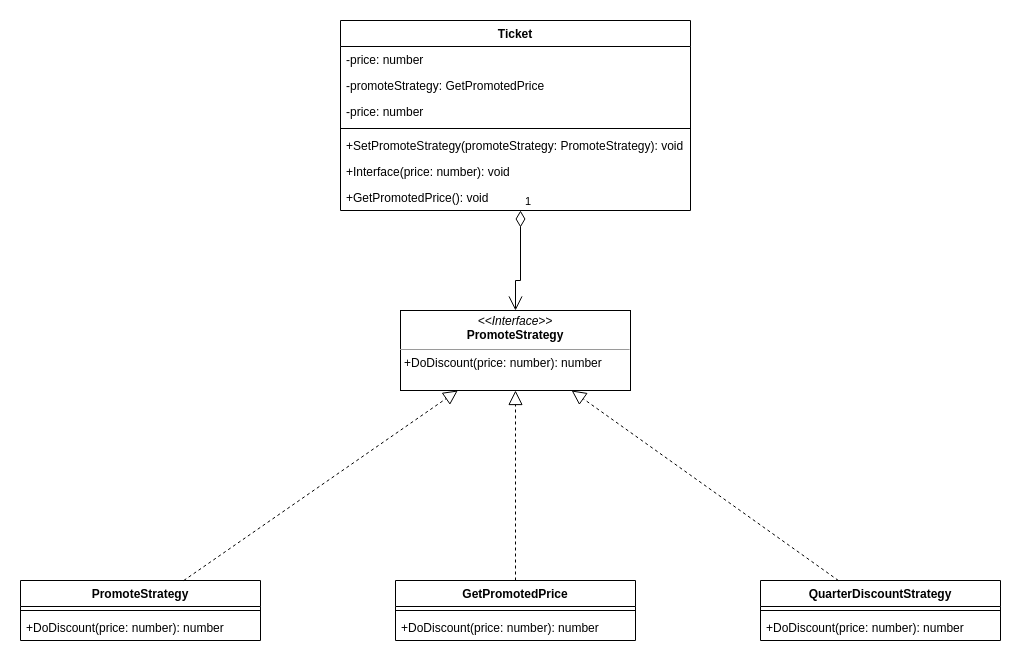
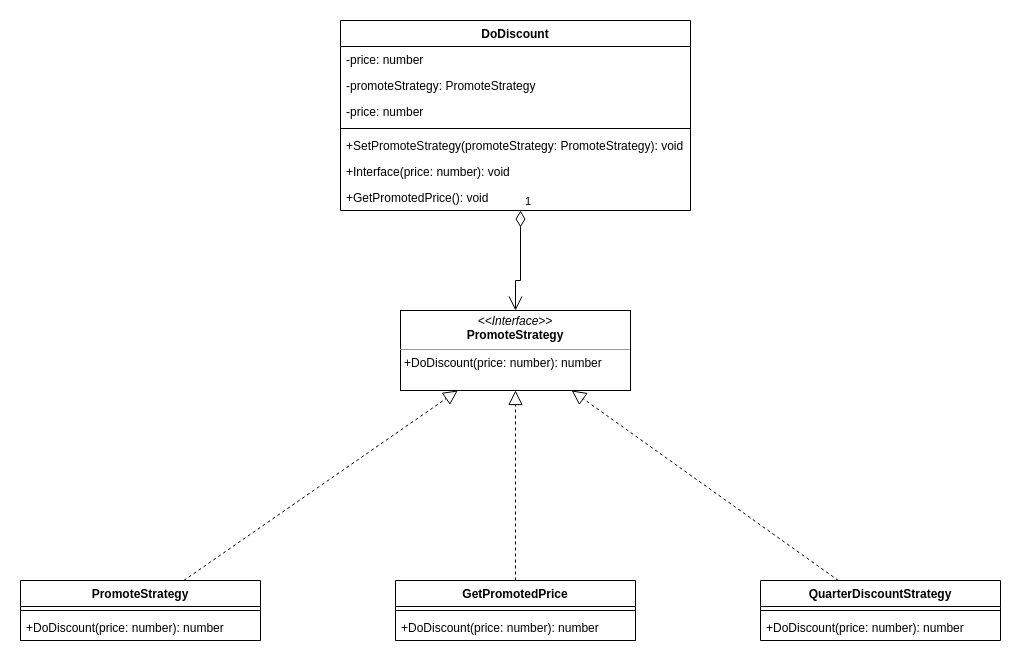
  <mxCell id="0" />
  <mxCell id="1" parent="0" />
- <mxCell id="2" value="Ticket" style="swimlane;fontStyle=1;align=center;verticalAlign=top;childLayout=stackLayout;horizontal=1;startSize=26;horizontalStack=0;resizeParent=1;resizeParentMax=0;resizeLast=0;collapsible=1;marginBottom=0;" vertex="1" parent="1"><mxGeometry x="340" y="20" width="350" height="190" as="geometry" /></mxCell>
+ <mxCell id="2" value="DoDiscount" style="swimlane;fontStyle=1;align=center;verticalAlign=top;childLayout=stackLayout;horizontal=1;startSize=26;horizontalStack=0;resizeParent=1;resizeParentMax=0;resizeLast=0;collapsible=1;marginBottom=0;" vertex="1" parent="1"><mxGeometry x="340" y="20" width="350" height="190" as="geometry" /></mxCell>
  <mxCell id="3" value="-price: number" style="text;strokeColor=none;fillColor=none;align=left;verticalAlign=top;spacingLeft=4;spacingRight=4;overflow=hidden;rotatable=0;points=[[0,0.5],[1,0.5]];portConstraint=eastwest;" vertex="1" parent="2"><mxGeometry y="26" width="350" height="26" as="geometry" /></mxCell>
- <mxCell id="4" value="-promoteStrategy: GetPromotedPrice" style="text;strokeColor=none;fillColor=none;align=left;verticalAlign=top;spacingLeft=4;spacingRight=4;overflow=hidden;rotatable=0;points=[[0,0.5],[1,0.5]];portConstraint=eastwest;" vertex="1" parent="2"><mxGeometry y="52" width="350" height="26" as="geometry" /></mxCell>
+ <mxCell id="4" value="-promoteStrategy: PromoteStrategy" style="text;strokeColor=none;fillColor=none;align=left;verticalAlign=top;spacingLeft=4;spacingRight=4;overflow=hidden;rotatable=0;points=[[0,0.5],[1,0.5]];portConstraint=eastwest;" vertex="1" parent="2"><mxGeometry y="52" width="350" height="26" as="geometry" /></mxCell>
  <mxCell id="5" value="-price: number" style="text;strokeColor=none;fillColor=none;align=left;verticalAlign=top;spacingLeft=4;spacingRight=4;overflow=hidden;rotatable=0;points=[[0,0.5],[1,0.5]];portConstraint=eastwest;" vertex="1" parent="2"><mxGeometry y="78" width="350" height="26" as="geometry" /></mxCell>
  <mxCell id="6" value="" style="line;strokeWidth=1;fillColor=none;align=left;verticalAlign=middle;spacingTop=-1;spacingLeft=3;spacingRight=3;rotatable=0;labelPosition=right;points=[];portConstraint=eastwest;" vertex="1" parent="2"><mxGeometry y="104" width="350" height="8" as="geometry" /></mxCell>
  <mxCell id="7" value="+SetPromoteStrategy(promoteStrategy: PromoteStrategy): void" style="text;strokeColor=none;fillColor=none;align=left;verticalAlign=top;spacingLeft=4;spacingRight=4;overflow=hidden;rotatable=0;points=[[0,0.5],[1,0.5]];portConstraint=eastwest;" vertex="1" parent="2"><mxGeometry y="112" width="350" height="26" as="geometry" /></mxCell>
  <mxCell id="8" value="+Interface(price: number): void" style="text;strokeColor=none;fillColor=none;align=left;verticalAlign=top;spacingLeft=4;spacingRight=4;overflow=hidden;rotatable=0;points=[[0,0.5],[1,0.5]];portConstraint=eastwest;" vertex="1" parent="2"><mxGeometry y="138" width="350" height="26" as="geometry" /></mxCell>
  <mxCell id="9" value="+GetPromotedPrice(): void" style="text;strokeColor=none;fillColor=none;align=left;verticalAlign=top;spacingLeft=4;spacingRight=4;overflow=hidden;rotatable=0;points=[[0,0.5],[1,0.5]];portConstraint=eastwest;" vertex="1" parent="2"><mxGeometry y="164" width="350" height="26" as="geometry" /></mxCell>
  <mxCell id="10" value="&lt;p style=&quot;margin: 0px ; margin-top: 4px ; text-align: center&quot;&gt;&lt;i&gt;&amp;lt;&amp;lt;Interface&amp;gt;&amp;gt;&lt;/i&gt;&lt;br&gt;&lt;b&gt;PromoteStrategy&lt;/b&gt;&lt;/p&gt;&lt;hr size=&quot;1&quot;&gt;&lt;p style=&quot;margin: 0px ; margin-left: 4px&quot;&gt;+DoDiscount(price: number): number&lt;br&gt;&lt;/p&gt;" style="verticalAlign=top;align=left;overflow=fill;fontSize=12;fontFamily=Helvetica;html=1;" vertex="1" parent="1"><mxGeometry x="400" y="310" width="230" height="80" as="geometry" /></mxCell>
  <mxCell id="11" value="1" style="endArrow=open;html=1;endSize=12;startArrow=diamondThin;startSize=14;startFill=0;edgeStyle=orthogonalEdgeStyle;align=left;verticalAlign=bottom;rounded=0;" edge="1" parent="1" source="2" target="10"><mxGeometry x="-1" y="3" relative="1" as="geometry"><mxPoint x="600" y="240" as="sourcePoint" /><mxPoint x="670" y="210" as="targetPoint" /><Array as="points"><mxPoint x="520" y="280" /><mxPoint x="515" y="280" /></Array></mxGeometry></mxCell>
  <mxCell id="12" value="PromoteStrategy" style="swimlane;fontStyle=1;align=center;verticalAlign=top;childLayout=stackLayout;horizontal=1;startSize=26;horizontalStack=0;resizeParent=1;resizeParentMax=0;resizeLast=0;collapsible=1;marginBottom=0;" vertex="1" parent="1"><mxGeometry x="20" y="580" width="240" height="60" as="geometry" /></mxCell>
  <mxCell id="13" value="" style="line;strokeWidth=1;fillColor=none;align=left;verticalAlign=middle;spacingTop=-1;spacingLeft=3;spacingRight=3;rotatable=0;labelPosition=right;points=[];portConstraint=eastwest;" vertex="1" parent="12"><mxGeometry y="26" width="240" height="8" as="geometry" /></mxCell>
  <mxCell id="14" value="+DoDiscount(price: number): number" style="text;strokeColor=none;fillColor=none;align=left;verticalAlign=top;spacingLeft=4;spacingRight=4;overflow=hidden;rotatable=0;points=[[0,0.5],[1,0.5]];portConstraint=eastwest;" vertex="1" parent="12"><mxGeometry y="34" width="240" height="26" as="geometry" /></mxCell>
  <mxCell id="15" value="GetPromotedPrice" style="swimlane;fontStyle=1;align=center;verticalAlign=top;childLayout=stackLayout;horizontal=1;startSize=26;horizontalStack=0;resizeParent=1;resizeParentMax=0;resizeLast=0;collapsible=1;marginBottom=0;" vertex="1" parent="1"><mxGeometry x="395" y="580" width="240" height="60" as="geometry" /></mxCell>
  <mxCell id="16" value="" style="line;strokeWidth=1;fillColor=none;align=left;verticalAlign=middle;spacingTop=-1;spacingLeft=3;spacingRight=3;rotatable=0;labelPosition=right;points=[];portConstraint=eastwest;" vertex="1" parent="15"><mxGeometry y="26" width="240" height="8" as="geometry" /></mxCell>
  <mxCell id="17" value="+DoDiscount(price: number): number" style="text;strokeColor=none;fillColor=none;align=left;verticalAlign=top;spacingLeft=4;spacingRight=4;overflow=hidden;rotatable=0;points=[[0,0.5],[1,0.5]];portConstraint=eastwest;" vertex="1" parent="15"><mxGeometry y="34" width="240" height="26" as="geometry" /></mxCell>
  <mxCell id="18" value="QuarterDiscountStrategy" style="swimlane;fontStyle=1;align=center;verticalAlign=top;childLayout=stackLayout;horizontal=1;startSize=26;horizontalStack=0;resizeParent=1;resizeParentMax=0;resizeLast=0;collapsible=1;marginBottom=0;" vertex="1" parent="1"><mxGeometry x="760" y="580" width="240" height="60" as="geometry" /></mxCell>
  <mxCell id="19" value="" style="line;strokeWidth=1;fillColor=none;align=left;verticalAlign=middle;spacingTop=-1;spacingLeft=3;spacingRight=3;rotatable=0;labelPosition=right;points=[];portConstraint=eastwest;" vertex="1" parent="18"><mxGeometry y="26" width="240" height="8" as="geometry" /></mxCell>
  <mxCell id="20" value="+DoDiscount(price: number): number" style="text;strokeColor=none;fillColor=none;align=left;verticalAlign=top;spacingLeft=4;spacingRight=4;overflow=hidden;rotatable=0;points=[[0,0.5],[1,0.5]];portConstraint=eastwest;" vertex="1" parent="18"><mxGeometry y="34" width="240" height="26" as="geometry" /></mxCell>
  <mxCell id="21" value="" style="endArrow=block;dashed=1;endFill=0;endSize=12;html=1;rounded=0;" edge="1" parent="1" source="12" target="10"><mxGeometry width="160" relative="1" as="geometry"><mxPoint x="80" y="470" as="sourcePoint" /><mxPoint x="240" y="470" as="targetPoint" /></mxGeometry></mxCell>
  <mxCell id="22" value="" style="endArrow=block;dashed=1;endFill=0;endSize=12;html=1;rounded=0;" edge="1" parent="1" source="15" target="10"><mxGeometry width="160" relative="1" as="geometry"><mxPoint x="193.269" y="590" as="sourcePoint" /><mxPoint x="467.308" y="400" as="targetPoint" /></mxGeometry></mxCell>
  <mxCell id="23" value="" style="endArrow=block;dashed=1;endFill=0;endSize=12;html=1;rounded=0;" edge="1" parent="1" source="18" target="10"><mxGeometry width="160" relative="1" as="geometry"><mxPoint x="203.269" y="600" as="sourcePoint" /><mxPoint x="477.308" y="410" as="targetPoint" /></mxGeometry></mxCell>
